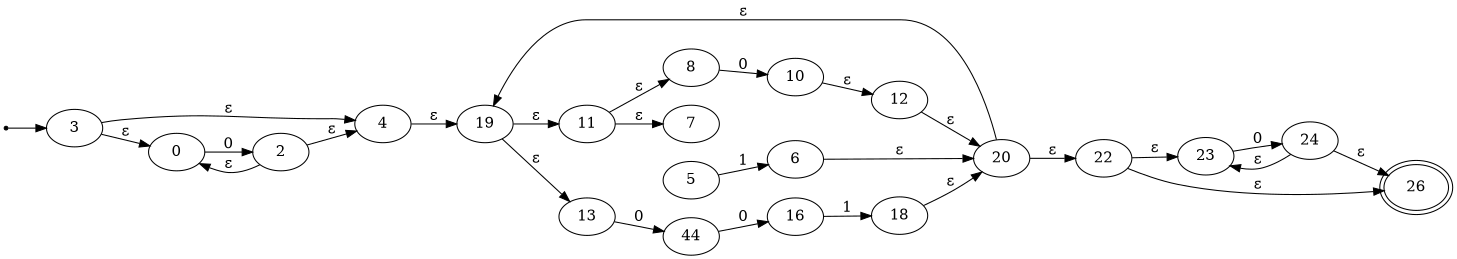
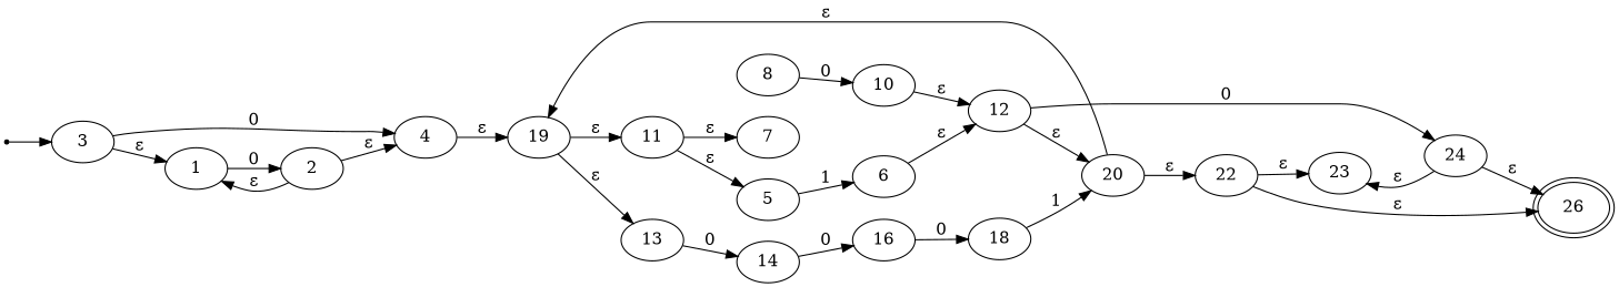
  digraph {
    rankdir=LR
    start [shape=point]
    n2 [label=3]
    n3 [label=4]
-   n4 [label=0]
+   n4 [label=1]
    n5 [label=19]
    n6 [label=2]
    n7 [label=22]
    n8 [label=26 peripheries=2]
    n9 [label=23]
    n10 [label=11]
    n11 [label=13]
    n12 [label=24]
    n13 [label=5]
    n14 [label=7]
-   n15 [label=44]
+   n15 [label=14]
    n16 [label=20]
    n17 [label=6]
    n18 [label=12]
    n19 [label=8]
    n20 [label=10]
    n21 [label=16]
    n22 [label=18]
    start -> n2
-   n2 -> n3 [label="ε"]
+   n2 -> n3 [label=0]
    n2 -> n4 [label="ε"]
    n3 -> n5 [label="ε"]
    n4 -> n6 [label=0]
    n5 -> n10 [label="ε"]
    n5 -> n11 [label="ε"]
    n6 -> n3 [label="ε"]
    n6 -> n4 [label="ε"]
    n7 -> n8 [label="ε"]
    n7 -> n9 [label="ε"]
-   n9 -> n12 [label=0]
-   n10 -> n19 [label="ε"]
+   n18 -> n12 [label=0]
+   n10 -> n13 [label="ε"]
    n10 -> n14 [label="ε"]
    n11 -> n15 [label=0]
    n12 -> n8 [label="ε"]
    n12 -> n9 [label="ε"]
    n13 -> n17 [label=1]
    n15 -> n21 [label=0]
    n16 -> n5 [label="ε"]
    n16 -> n7 [label="ε"]
-   n17 -> n16 [label="ε"]
+   n17 -> n18 [label="ε"]
    n18 -> n16 [label="ε"]
    n19 -> n20 [label=0]
    n20 -> n18 [label="ε"]
-   n21 -> n22 [label=1]
-   n22 -> n16 [label="ε"]
+   n21 -> n22 [label=0]
+   n22 -> n16 [label=1]
  }
